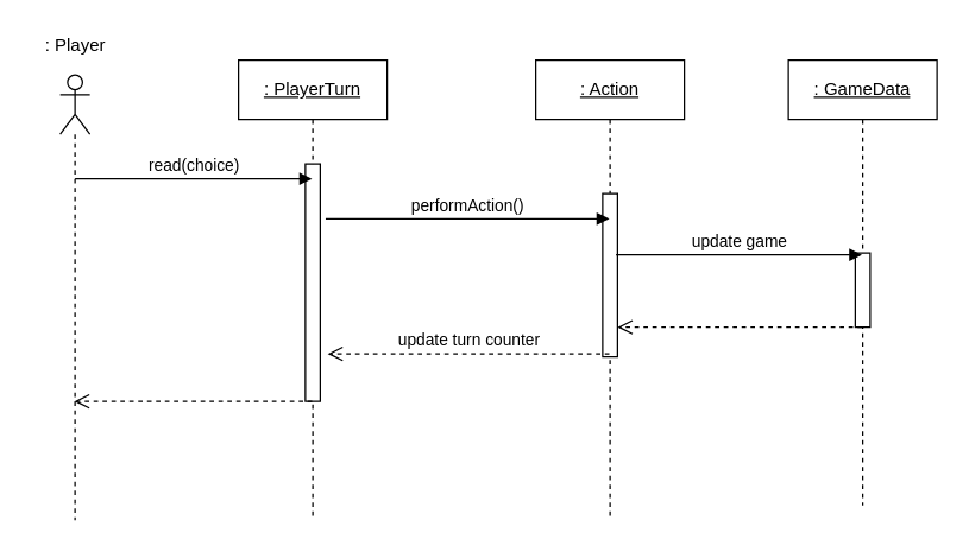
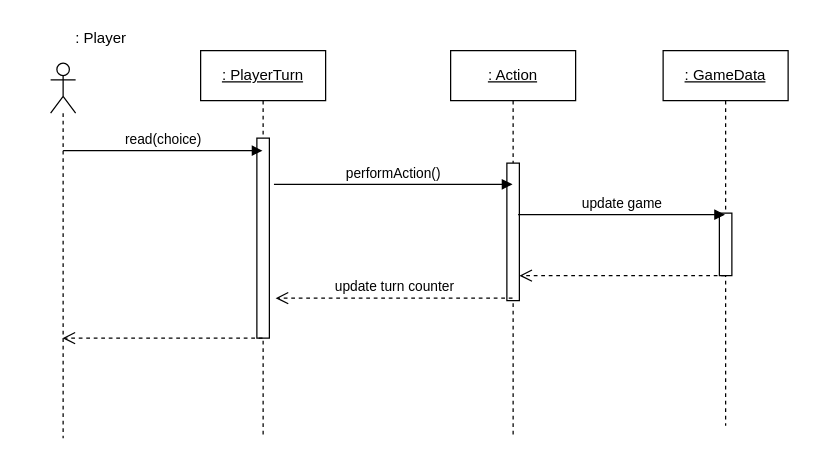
  <mxCell id="0" />
  <mxCell id="1" parent="0" />
  <mxCell id="2" value="" style="shape=umlLifeline;participant=umlActor;perimeter=lifelinePerimeter;whiteSpace=wrap;html=1;container=1;collapsible=0;recursiveResize=0;verticalAlign=top;spacingTop=36;outlineConnect=0;" parent="1" vertex="1"><mxGeometry x="40" y="50" width="20" height="300" as="geometry" /></mxCell>
  <mxCell id="3" value="&lt;u&gt;: PlayerTurn&lt;/u&gt;" style="shape=umlLifeline;perimeter=lifelinePerimeter;whiteSpace=wrap;html=1;container=1;collapsible=0;recursiveResize=0;outlineConnect=0;" parent="1" vertex="1"><mxGeometry x="160" y="40" width="100" height="310" as="geometry" /></mxCell>
  <mxCell id="4" value="" style="html=1;points=[];perimeter=orthogonalPerimeter;" parent="3" vertex="1"><mxGeometry x="45" y="70" width="10" height="160" as="geometry" /></mxCell>
  <mxCell id="5" value="&lt;u&gt;: Action&lt;/u&gt;" style="shape=umlLifeline;perimeter=lifelinePerimeter;whiteSpace=wrap;html=1;container=1;collapsible=0;recursiveResize=0;outlineConnect=0;" parent="1" vertex="1"><mxGeometry x="360" y="40" width="100" height="310" as="geometry" /></mxCell>
  <mxCell id="6" value="" style="html=1;points=[];perimeter=orthogonalPerimeter;" parent="5" vertex="1"><mxGeometry x="45" y="90" width="10" height="110" as="geometry" /></mxCell>
  <mxCell id="7" value="read(choice)" style="html=1;verticalAlign=bottom;endArrow=block;strokeWidth=1;" parent="1" target="3" edge="1"><mxGeometry width="80" relative="1" as="geometry"><mxPoint x="50" y="120" as="sourcePoint" /><mxPoint x="130" y="120" as="targetPoint" /></mxGeometry></mxCell>
  <mxCell id="8" value="performAction()" style="html=1;verticalAlign=bottom;endArrow=block;strokeWidth=1;exitX=1.367;exitY=0.231;exitDx=0;exitDy=0;exitPerimeter=0;" parent="1" source="4" target="5" edge="1"><mxGeometry width="80" relative="1" as="geometry"><mxPoint x="240" y="150" as="sourcePoint" /><mxPoint x="320" y="150" as="targetPoint" /></mxGeometry></mxCell>
- <mxCell id="9" value=": Player" style="text;html=1;align=center;verticalAlign=middle;resizable=0;points=[];autosize=1;" parent="1" vertex="1"><mxGeometry x="20" y="20" width="60" height="20" as="geometry" /></mxCell>
+ <mxCell id="9" value=": Player" style="text;html=1;align=center;verticalAlign=middle;resizable=0;points=[];autosize=1;" parent="1" vertex="1"><mxGeometry x="50" y="20" width="60" height="20" as="geometry" /></mxCell>
  <mxCell id="10" value="&lt;u&gt;: GameData&lt;/u&gt;" style="shape=umlLifeline;perimeter=lifelinePerimeter;whiteSpace=wrap;html=1;container=1;collapsible=0;recursiveResize=0;outlineConnect=0;" parent="1" vertex="1"><mxGeometry x="530" y="40" width="100" height="300" as="geometry" /></mxCell>
  <mxCell id="11" value="" style="html=1;points=[];perimeter=orthogonalPerimeter;" parent="10" vertex="1"><mxGeometry x="45" y="130" width="10" height="50" as="geometry" /></mxCell>
  <mxCell id="12" value="update game" style="html=1;verticalAlign=bottom;endArrow=block;exitX=0.9;exitY=0.375;exitDx=0;exitDy=0;exitPerimeter=0;" parent="1" source="6" target="10" edge="1"><mxGeometry width="80" relative="1" as="geometry"><mxPoint x="430" y="180" as="sourcePoint" /><mxPoint x="510" y="180" as="targetPoint" /></mxGeometry></mxCell>
  <mxCell id="13" value="" style="html=1;verticalAlign=bottom;endArrow=open;dashed=1;endSize=8;" parent="1" source="10" target="6" edge="1"><mxGeometry relative="1" as="geometry"><mxPoint x="550" y="210" as="sourcePoint" /><mxPoint x="470" y="210" as="targetPoint" /><Array as="points"><mxPoint x="500" y="220" /></Array></mxGeometry></mxCell>
  <mxCell id="14" value="update turn counter" style="html=1;verticalAlign=bottom;endArrow=open;dashed=1;endSize=8;" parent="1" source="5" edge="1"><mxGeometry relative="1" as="geometry"><mxPoint x="340" y="240" as="sourcePoint" /><mxPoint x="220" y="238" as="targetPoint" /></mxGeometry></mxCell>
  <mxCell id="15" value="" style="html=1;verticalAlign=bottom;endArrow=open;dashed=1;endSize=8;" parent="1" source="3" target="2" edge="1"><mxGeometry relative="1" as="geometry"><mxPoint x="180" y="260" as="sourcePoint" /><mxPoint x="100" y="260" as="targetPoint" /><Array as="points"><mxPoint x="130" y="270" /></Array></mxGeometry></mxCell>
